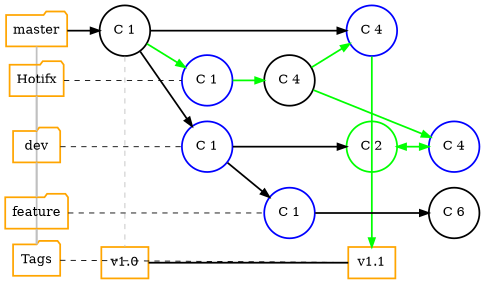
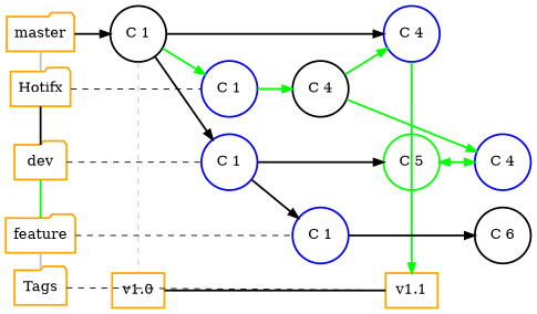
  digraph {
    rankdir=LR
    splines=line
    node [fontsize=15.0 group=dev shape=circle style=bold color=orange]
    edge [style=bold]
    n1 [group=master label="C 1" color=""]
    n2 [group=release label="v1.0" shape=rect]
    n3 [color=blue group=master label="C 4"]
    n4 [group=release label="v1.1" shape=rect]
-   n5 [color=green label="C 2"]
+   n5 [color=green label="C 5"]
    n6 [group=feature label="C 6" color=""]
    n7 [color=blue label="C 4"]
    master [group=master shape=folder]
    n9 [group=hotfix label=Hotifx shape=folder]
    dev [shape=folder]
    n11 [group=feature label=feature shape=folder]
    n12 [group=tags label=Tags shape=folder]
    n13 [color=blue group=hotfix label="C 1"]
    n14 [color=blue label="C 1"]
    n15 [color=blue group=feature label="C 1"]
    n16 [group=hotfix label="C 4" color=""]
    subgraph sub_1 {
      rank=same
      n1
      n2
    }
    subgraph sub_2 {
      rank=same
      n3
      n4
    }
    subgraph sub_3 {
      rank=same
      n3
      n5
    }
    subgraph sub_4 {
      rank=same
      n6
      n7
    }
    subgraph sub_5 {
      rank=same
      master
      n9
      dev
      n11
      n12
    }
    n1 -> n2 [arrowhead=none color=gray style=dashed]
    n1 -> n3
    n1 -> n13 [color=green]
    n1 -> n14
    n2 -> n4 [arrowhead=none]
    n3 -> n4 [color=green]
    n5 -> n7 [color=green dir=both]
    master -> n1
-   master -> n12 [arrowhead=none color=gray]
-   n9 -> dev [arrowhead=none color=gray]
+   master -> n9 [arrowhead=none color=gray]
+   n9 -> dev [arrowhead=none color=black]
    n9 -> n13 [arrowhead=none style=dashed]
-   dev -> n11 [arrowhead=none color=gray]
+   dev -> n11 [arrowhead=none color=green]
    dev -> n14 [arrowhead=none style=dashed]
    n11 -> n12 [arrowhead=none color=gray]
    n11 -> n15 [arrowhead=none style=dashed]
    n12 -> n4 [arrowhead=none style=dashed]
    n13 -> n16 [color=green]
    n14 -> n5
    n14 -> n15
    n15 -> n6
    n16 -> n3 [color=green]
    n16 -> n7 [color=green]
  }
